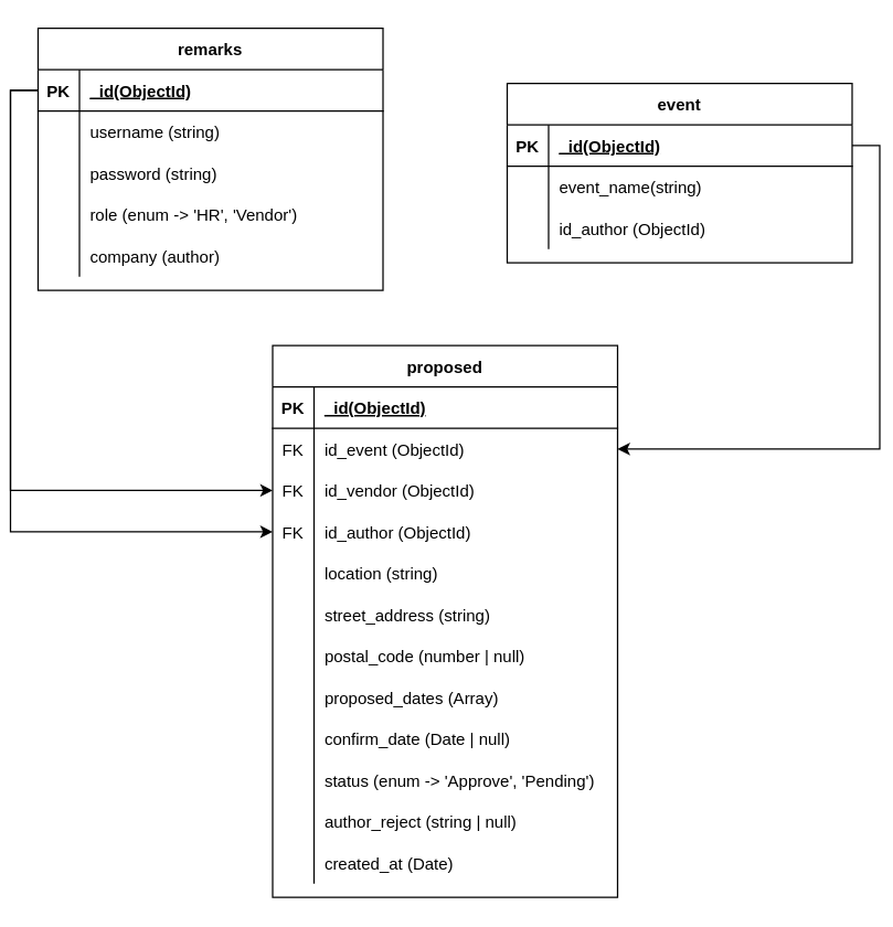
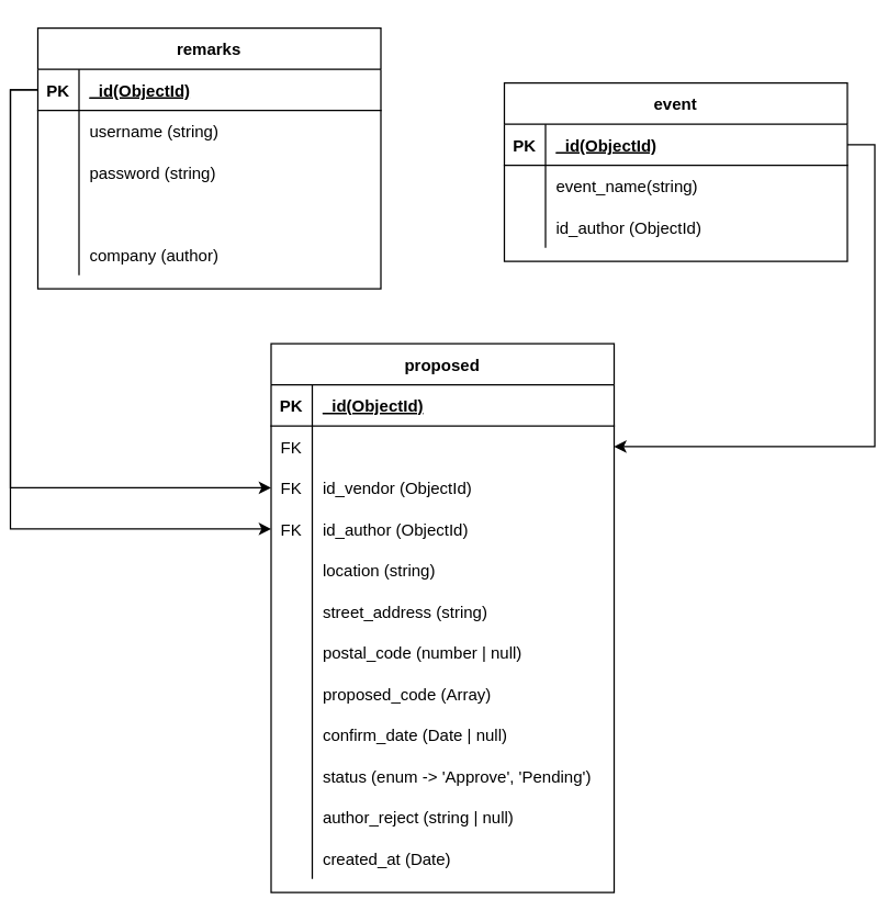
  <mxCell id="0" />
  <mxCell id="1" parent="0" />
  <mxCell id="2" value="remarks" style="shape=table;startSize=30;container=1;collapsible=1;childLayout=tableLayout;fixedRows=1;rowLines=0;fontStyle=1;align=center;resizeLast=1;" parent="1" vertex="1"><mxGeometry x="20" y="20" width="250" height="190" as="geometry" /></mxCell>
  <mxCell id="3" value="" style="shape=partialRectangle;collapsible=0;dropTarget=0;pointerEvents=0;fillColor=none;points=[[0,0.5],[1,0.5]];portConstraint=eastwest;top=0;left=0;right=0;bottom=1;" parent="2" vertex="1"><mxGeometry y="30" width="250" height="30" as="geometry" /></mxCell>
  <mxCell id="4" value="PK" style="shape=partialRectangle;overflow=hidden;connectable=0;fillColor=none;top=0;left=0;bottom=0;right=0;fontStyle=1;" parent="3" vertex="1"><mxGeometry width="30" height="30" as="geometry"><mxRectangle width="30" height="30" as="alternateBounds" /></mxGeometry></mxCell>
  <mxCell id="5" value="_id(ObjectId)" style="shape=partialRectangle;overflow=hidden;connectable=0;fillColor=none;top=0;left=0;bottom=0;right=0;align=left;spacingLeft=6;fontStyle=5;" parent="3" vertex="1"><mxGeometry x="30" width="220" height="30" as="geometry"><mxRectangle width="220" height="30" as="alternateBounds" /></mxGeometry></mxCell>
  <mxCell id="6" value="" style="shape=partialRectangle;collapsible=0;dropTarget=0;pointerEvents=0;fillColor=none;points=[[0,0.5],[1,0.5]];portConstraint=eastwest;top=0;left=0;right=0;bottom=0;" parent="2" vertex="1"><mxGeometry y="60" width="250" height="30" as="geometry" /></mxCell>
  <mxCell id="7" value="" style="shape=partialRectangle;overflow=hidden;connectable=0;fillColor=none;top=0;left=0;bottom=0;right=0;" parent="6" vertex="1"><mxGeometry width="30" height="30" as="geometry"><mxRectangle width="30" height="30" as="alternateBounds" /></mxGeometry></mxCell>
  <mxCell id="8" value="username (string)" style="shape=partialRectangle;overflow=hidden;connectable=0;fillColor=none;top=0;left=0;bottom=0;right=0;align=left;spacingLeft=6;" parent="6" vertex="1"><mxGeometry x="30" width="220" height="30" as="geometry"><mxRectangle width="220" height="30" as="alternateBounds" /></mxGeometry></mxCell>
  <mxCell id="9" value="" style="shape=partialRectangle;collapsible=0;dropTarget=0;pointerEvents=0;fillColor=none;points=[[0,0.5],[1,0.5]];portConstraint=eastwest;top=0;left=0;right=0;bottom=0;" parent="2" vertex="1"><mxGeometry y="90" width="250" height="30" as="geometry" /></mxCell>
  <mxCell id="10" value="" style="shape=partialRectangle;overflow=hidden;connectable=0;fillColor=none;top=0;left=0;bottom=0;right=0;" parent="9" vertex="1"><mxGeometry width="30" height="30" as="geometry"><mxRectangle width="30" height="30" as="alternateBounds" /></mxGeometry></mxCell>
  <mxCell id="11" value="password (string)" style="shape=partialRectangle;overflow=hidden;connectable=0;fillColor=none;top=0;left=0;bottom=0;right=0;align=left;spacingLeft=6;" parent="9" vertex="1"><mxGeometry x="30" width="220" height="30" as="geometry"><mxRectangle width="220" height="30" as="alternateBounds" /></mxGeometry></mxCell>
  <mxCell id="12" value="" style="shape=partialRectangle;collapsible=0;dropTarget=0;pointerEvents=0;fillColor=none;points=[[0,0.5],[1,0.5]];portConstraint=eastwest;top=0;left=0;right=0;bottom=0;" parent="2" vertex="1"><mxGeometry y="120" width="250" height="30" as="geometry" /></mxCell>
  <mxCell id="13" value="" style="shape=partialRectangle;overflow=hidden;connectable=0;fillColor=none;top=0;left=0;bottom=0;right=0;" parent="12" vertex="1"><mxGeometry width="30" height="30" as="geometry"><mxRectangle width="30" height="30" as="alternateBounds" /></mxGeometry></mxCell>
- <mxCell id="14" value="role (enum -&gt; 'HR', 'Vendor')" style="shape=partialRectangle;overflow=hidden;connectable=0;fillColor=none;top=0;left=0;bottom=0;right=0;align=left;spacingLeft=6;" parent="12" vertex="1"><mxGeometry x="30" width="220" height="30" as="geometry"><mxRectangle width="220" height="30" as="alternateBounds" /></mxGeometry></mxCell>
  <mxCell id="15" value="" style="shape=partialRectangle;collapsible=0;dropTarget=0;pointerEvents=0;fillColor=none;points=[[0,0.5],[1,0.5]];portConstraint=eastwest;top=0;left=0;right=0;bottom=0;" parent="2" vertex="1"><mxGeometry y="150" width="250" height="30" as="geometry" /></mxCell>
  <mxCell id="16" value="" style="shape=partialRectangle;overflow=hidden;connectable=0;fillColor=none;top=0;left=0;bottom=0;right=0;" parent="15" vertex="1"><mxGeometry width="30" height="30" as="geometry"><mxRectangle width="30" height="30" as="alternateBounds" /></mxGeometry></mxCell>
  <mxCell id="17" value="company (author)" style="shape=partialRectangle;overflow=hidden;connectable=0;fillColor=none;top=0;left=0;bottom=0;right=0;align=left;spacingLeft=6;" parent="15" vertex="1"><mxGeometry x="30" width="220" height="30" as="geometry"><mxRectangle width="220" height="30" as="alternateBounds" /></mxGeometry></mxCell>
  <mxCell id="18" value="event" style="shape=table;startSize=30;container=1;collapsible=1;childLayout=tableLayout;fixedRows=1;rowLines=0;fontStyle=1;align=center;resizeLast=1;" parent="1" vertex="1"><mxGeometry x="360" y="60" width="250" height="130" as="geometry" /></mxCell>
  <mxCell id="19" value="" style="shape=partialRectangle;collapsible=0;dropTarget=0;pointerEvents=0;fillColor=none;points=[[0,0.5],[1,0.5]];portConstraint=eastwest;top=0;left=0;right=0;bottom=1;" parent="18" vertex="1"><mxGeometry y="30" width="250" height="30" as="geometry" /></mxCell>
  <mxCell id="20" value="PK" style="shape=partialRectangle;overflow=hidden;connectable=0;fillColor=none;top=0;left=0;bottom=0;right=0;fontStyle=1;" parent="19" vertex="1"><mxGeometry width="30" height="30" as="geometry"><mxRectangle width="30" height="30" as="alternateBounds" /></mxGeometry></mxCell>
  <mxCell id="21" value="_id(ObjectId)" style="shape=partialRectangle;overflow=hidden;connectable=0;fillColor=none;top=0;left=0;bottom=0;right=0;align=left;spacingLeft=6;fontStyle=5;" parent="19" vertex="1"><mxGeometry x="30" width="220" height="30" as="geometry"><mxRectangle width="220" height="30" as="alternateBounds" /></mxGeometry></mxCell>
  <mxCell id="22" value="" style="shape=partialRectangle;collapsible=0;dropTarget=0;pointerEvents=0;fillColor=none;points=[[0,0.5],[1,0.5]];portConstraint=eastwest;top=0;left=0;right=0;bottom=0;" parent="18" vertex="1"><mxGeometry y="60" width="250" height="30" as="geometry" /></mxCell>
  <mxCell id="23" value="" style="shape=partialRectangle;overflow=hidden;connectable=0;fillColor=none;top=0;left=0;bottom=0;right=0;" parent="22" vertex="1"><mxGeometry width="30" height="30" as="geometry"><mxRectangle width="30" height="30" as="alternateBounds" /></mxGeometry></mxCell>
  <mxCell id="24" value="event_name(string)" style="shape=partialRectangle;overflow=hidden;connectable=0;fillColor=none;top=0;left=0;bottom=0;right=0;align=left;spacingLeft=6;" parent="22" vertex="1"><mxGeometry x="30" width="220" height="30" as="geometry"><mxRectangle width="220" height="30" as="alternateBounds" /></mxGeometry></mxCell>
  <mxCell id="25" value="" style="shape=partialRectangle;collapsible=0;dropTarget=0;pointerEvents=0;fillColor=none;points=[[0,0.5],[1,0.5]];portConstraint=eastwest;top=0;left=0;right=0;bottom=0;" parent="18" vertex="1"><mxGeometry y="90" width="250" height="30" as="geometry" /></mxCell>
  <mxCell id="26" value="" style="shape=partialRectangle;overflow=hidden;connectable=0;fillColor=none;top=0;left=0;bottom=0;right=0;" parent="25" vertex="1"><mxGeometry width="30" height="30" as="geometry"><mxRectangle width="30" height="30" as="alternateBounds" /></mxGeometry></mxCell>
  <mxCell id="27" value="id_author (ObjectId)" style="shape=partialRectangle;overflow=hidden;connectable=0;fillColor=none;top=0;left=0;bottom=0;right=0;align=left;spacingLeft=6;" parent="25" vertex="1"><mxGeometry x="30" width="220" height="30" as="geometry"><mxRectangle width="220" height="30" as="alternateBounds" /></mxGeometry></mxCell>
  <mxCell id="28" value="proposed" style="shape=table;startSize=30;container=1;collapsible=1;childLayout=tableLayout;fixedRows=1;rowLines=0;fontStyle=1;align=center;resizeLast=1;" parent="1" vertex="1"><mxGeometry x="190" y="250" width="250" height="400.0" as="geometry" /></mxCell>
  <mxCell id="29" value="" style="shape=partialRectangle;collapsible=0;dropTarget=0;pointerEvents=0;fillColor=none;points=[[0,0.5],[1,0.5]];portConstraint=eastwest;top=0;left=0;right=0;bottom=1;" parent="28" vertex="1"><mxGeometry y="30" width="250" height="30" as="geometry" /></mxCell>
  <mxCell id="30" value="PK" style="shape=partialRectangle;overflow=hidden;connectable=0;fillColor=none;top=0;left=0;bottom=0;right=0;fontStyle=1;" parent="29" vertex="1"><mxGeometry width="30" height="30" as="geometry"><mxRectangle width="30" height="30" as="alternateBounds" /></mxGeometry></mxCell>
  <mxCell id="31" value="_id(ObjectId)" style="shape=partialRectangle;overflow=hidden;connectable=0;fillColor=none;top=0;left=0;bottom=0;right=0;align=left;spacingLeft=6;fontStyle=5;" parent="29" vertex="1"><mxGeometry x="30" width="220" height="30" as="geometry"><mxRectangle width="220" height="30" as="alternateBounds" /></mxGeometry></mxCell>
  <mxCell id="32" value="" style="shape=partialRectangle;collapsible=0;dropTarget=0;pointerEvents=0;fillColor=none;points=[[0,0.5],[1,0.5]];portConstraint=eastwest;top=0;left=0;right=0;bottom=0;" parent="28" vertex="1"><mxGeometry y="60" width="250" height="30" as="geometry" /></mxCell>
  <mxCell id="33" value="FK" style="shape=partialRectangle;overflow=hidden;connectable=0;fillColor=none;top=0;left=0;bottom=0;right=0;" parent="32" vertex="1"><mxGeometry width="30" height="30" as="geometry"><mxRectangle width="30" height="30" as="alternateBounds" /></mxGeometry></mxCell>
- <mxCell id="34" value="id_event (ObjectId)" style="shape=partialRectangle;overflow=hidden;connectable=0;fillColor=none;top=0;left=0;bottom=0;right=0;align=left;spacingLeft=6;" parent="32" vertex="1"><mxGeometry x="30" width="220" height="30" as="geometry"><mxRectangle width="220" height="30" as="alternateBounds" /></mxGeometry></mxCell>
  <mxCell id="35" value="" style="shape=partialRectangle;collapsible=0;dropTarget=0;pointerEvents=0;fillColor=none;points=[[0,0.5],[1,0.5]];portConstraint=eastwest;top=0;left=0;right=0;bottom=0;" parent="28" vertex="1"><mxGeometry y="90" width="250" height="30" as="geometry" /></mxCell>
  <mxCell id="36" value="FK" style="shape=partialRectangle;overflow=hidden;connectable=0;fillColor=none;top=0;left=0;bottom=0;right=0;" parent="35" vertex="1"><mxGeometry width="30" height="30" as="geometry"><mxRectangle width="30" height="30" as="alternateBounds" /></mxGeometry></mxCell>
  <mxCell id="37" value="id_vendor (ObjectId)" style="shape=partialRectangle;overflow=hidden;connectable=0;fillColor=none;top=0;left=0;bottom=0;right=0;align=left;spacingLeft=6;" parent="35" vertex="1"><mxGeometry x="30" width="220" height="30" as="geometry"><mxRectangle width="220" height="30" as="alternateBounds" /></mxGeometry></mxCell>
  <mxCell id="38" value="" style="shape=partialRectangle;collapsible=0;dropTarget=0;pointerEvents=0;fillColor=none;points=[[0,0.5],[1,0.5]];portConstraint=eastwest;top=0;left=0;right=0;bottom=0;" parent="28" vertex="1"><mxGeometry y="120" width="250" height="30" as="geometry" /></mxCell>
  <mxCell id="39" value="FK" style="shape=partialRectangle;overflow=hidden;connectable=0;fillColor=none;top=0;left=0;bottom=0;right=0;" parent="38" vertex="1"><mxGeometry width="30" height="30" as="geometry"><mxRectangle width="30" height="30" as="alternateBounds" /></mxGeometry></mxCell>
  <mxCell id="40" value="id_author (ObjectId)" style="shape=partialRectangle;overflow=hidden;connectable=0;fillColor=none;top=0;left=0;bottom=0;right=0;align=left;spacingLeft=6;" parent="38" vertex="1"><mxGeometry x="30" width="220" height="30" as="geometry"><mxRectangle width="220" height="30" as="alternateBounds" /></mxGeometry></mxCell>
  <mxCell id="41" value="" style="shape=partialRectangle;collapsible=0;dropTarget=0;pointerEvents=0;fillColor=none;points=[[0,0.5],[1,0.5]];portConstraint=eastwest;top=0;left=0;right=0;bottom=0;" parent="28" vertex="1"><mxGeometry y="150" width="250" height="30" as="geometry" /></mxCell>
  <mxCell id="42" value="" style="shape=partialRectangle;overflow=hidden;connectable=0;fillColor=none;top=0;left=0;bottom=0;right=0;" parent="41" vertex="1"><mxGeometry width="30" height="30" as="geometry"><mxRectangle width="30" height="30" as="alternateBounds" /></mxGeometry></mxCell>
  <mxCell id="43" value="location (string)" style="shape=partialRectangle;overflow=hidden;connectable=0;fillColor=none;top=0;left=0;bottom=0;right=0;align=left;spacingLeft=6;" parent="41" vertex="1"><mxGeometry x="30" width="220" height="30" as="geometry"><mxRectangle width="220" height="30" as="alternateBounds" /></mxGeometry></mxCell>
  <mxCell id="44" value="" style="shape=partialRectangle;collapsible=0;dropTarget=0;pointerEvents=0;fillColor=none;points=[[0,0.5],[1,0.5]];portConstraint=eastwest;top=0;left=0;right=0;bottom=0;" parent="28" vertex="1"><mxGeometry y="180" width="250" height="30" as="geometry" /></mxCell>
  <mxCell id="45" value="" style="shape=partialRectangle;overflow=hidden;connectable=0;fillColor=none;top=0;left=0;bottom=0;right=0;" parent="44" vertex="1"><mxGeometry width="30" height="30" as="geometry"><mxRectangle width="30" height="30" as="alternateBounds" /></mxGeometry></mxCell>
  <mxCell id="46" value="street_address (string)" style="shape=partialRectangle;overflow=hidden;connectable=0;fillColor=none;top=0;left=0;bottom=0;right=0;align=left;spacingLeft=6;" parent="44" vertex="1"><mxGeometry x="30" width="220" height="30" as="geometry"><mxRectangle width="220" height="30" as="alternateBounds" /></mxGeometry></mxCell>
  <mxCell id="47" value="" style="shape=partialRectangle;collapsible=0;dropTarget=0;pointerEvents=0;fillColor=none;points=[[0,0.5],[1,0.5]];portConstraint=eastwest;top=0;left=0;right=0;bottom=0;" parent="28" vertex="1"><mxGeometry y="210" width="250" height="30" as="geometry" /></mxCell>
  <mxCell id="48" value="" style="shape=partialRectangle;overflow=hidden;connectable=0;fillColor=none;top=0;left=0;bottom=0;right=0;" parent="47" vertex="1"><mxGeometry width="30" height="30" as="geometry"><mxRectangle width="30" height="30" as="alternateBounds" /></mxGeometry></mxCell>
  <mxCell id="49" value="postal_code (number | null)" style="shape=partialRectangle;overflow=hidden;connectable=0;fillColor=none;top=0;left=0;bottom=0;right=0;align=left;spacingLeft=6;" parent="47" vertex="1"><mxGeometry x="30" width="220" height="30" as="geometry"><mxRectangle width="220" height="30" as="alternateBounds" /></mxGeometry></mxCell>
  <mxCell id="50" value="" style="shape=partialRectangle;collapsible=0;dropTarget=0;pointerEvents=0;fillColor=none;points=[[0,0.5],[1,0.5]];portConstraint=eastwest;top=0;left=0;right=0;bottom=0;" parent="28" vertex="1"><mxGeometry y="240" width="250" height="30" as="geometry" /></mxCell>
  <mxCell id="51" value="" style="shape=partialRectangle;overflow=hidden;connectable=0;fillColor=none;top=0;left=0;bottom=0;right=0;" parent="50" vertex="1"><mxGeometry width="30" height="30" as="geometry"><mxRectangle width="30" height="30" as="alternateBounds" /></mxGeometry></mxCell>
- <mxCell id="52" value="proposed_dates (Array)" style="shape=partialRectangle;overflow=hidden;connectable=0;fillColor=none;top=0;left=0;bottom=0;right=0;align=left;spacingLeft=6;" parent="50" vertex="1"><mxGeometry x="30" width="220" height="30" as="geometry"><mxRectangle width="220" height="30" as="alternateBounds" /></mxGeometry></mxCell>
+ <mxCell id="52" value="proposed_code (Array)" style="shape=partialRectangle;overflow=hidden;connectable=0;fillColor=none;top=0;left=0;bottom=0;right=0;align=left;spacingLeft=6;" parent="50" vertex="1"><mxGeometry x="30" width="220" height="30" as="geometry"><mxRectangle width="220" height="30" as="alternateBounds" /></mxGeometry></mxCell>
  <mxCell id="53" value="" style="shape=partialRectangle;collapsible=0;dropTarget=0;pointerEvents=0;fillColor=none;points=[[0,0.5],[1,0.5]];portConstraint=eastwest;top=0;left=0;right=0;bottom=0;" parent="28" vertex="1"><mxGeometry y="270" width="250" height="30" as="geometry" /></mxCell>
  <mxCell id="54" value="" style="shape=partialRectangle;overflow=hidden;connectable=0;fillColor=none;top=0;left=0;bottom=0;right=0;" parent="53" vertex="1"><mxGeometry width="30" height="30" as="geometry"><mxRectangle width="30" height="30" as="alternateBounds" /></mxGeometry></mxCell>
  <mxCell id="55" value="confirm_date (Date | null)" style="shape=partialRectangle;overflow=hidden;connectable=0;fillColor=none;top=0;left=0;bottom=0;right=0;align=left;spacingLeft=6;" parent="53" vertex="1"><mxGeometry x="30" width="220" height="30" as="geometry"><mxRectangle width="220" height="30" as="alternateBounds" /></mxGeometry></mxCell>
  <mxCell id="56" value="" style="shape=partialRectangle;collapsible=0;dropTarget=0;pointerEvents=0;fillColor=none;points=[[0,0.5],[1,0.5]];portConstraint=eastwest;top=0;left=0;right=0;bottom=0;" parent="28" vertex="1"><mxGeometry y="300" width="250" height="30" as="geometry" /></mxCell>
  <mxCell id="57" value="" style="shape=partialRectangle;overflow=hidden;connectable=0;fillColor=none;top=0;left=0;bottom=0;right=0;" parent="56" vertex="1"><mxGeometry width="30" height="30" as="geometry"><mxRectangle width="30" height="30" as="alternateBounds" /></mxGeometry></mxCell>
  <mxCell id="58" value="status (enum -&gt; 'Approve', 'Pending')" style="shape=partialRectangle;overflow=hidden;connectable=0;fillColor=none;top=0;left=0;bottom=0;right=0;align=left;spacingLeft=6;" parent="56" vertex="1"><mxGeometry x="30" width="220" height="30" as="geometry"><mxRectangle width="220" height="30" as="alternateBounds" /></mxGeometry></mxCell>
  <mxCell id="59" value="" style="shape=partialRectangle;collapsible=0;dropTarget=0;pointerEvents=0;fillColor=none;points=[[0,0.5],[1,0.5]];portConstraint=eastwest;top=0;left=0;right=0;bottom=0;" parent="28" vertex="1"><mxGeometry y="330" width="250" height="30" as="geometry" /></mxCell>
  <mxCell id="60" value="" style="shape=partialRectangle;overflow=hidden;connectable=0;fillColor=none;top=0;left=0;bottom=0;right=0;" parent="59" vertex="1"><mxGeometry width="30" height="30" as="geometry"><mxRectangle width="30" height="30" as="alternateBounds" /></mxGeometry></mxCell>
  <mxCell id="61" value="author_reject (string | null)" style="shape=partialRectangle;overflow=hidden;connectable=0;fillColor=none;top=0;left=0;bottom=0;right=0;align=left;spacingLeft=6;" parent="59" vertex="1"><mxGeometry x="30" width="220" height="30" as="geometry"><mxRectangle width="220" height="30" as="alternateBounds" /></mxGeometry></mxCell>
  <mxCell id="62" value="" style="shape=partialRectangle;collapsible=0;dropTarget=0;pointerEvents=0;fillColor=none;points=[[0,0.5],[1,0.5]];portConstraint=eastwest;top=0;left=0;right=0;bottom=0;" parent="28" vertex="1"><mxGeometry y="360" width="250" height="30" as="geometry" /></mxCell>
  <mxCell id="63" value="" style="shape=partialRectangle;overflow=hidden;connectable=0;fillColor=none;top=0;left=0;bottom=0;right=0;" parent="62" vertex="1"><mxGeometry width="30" height="30" as="geometry"><mxRectangle width="30" height="30" as="alternateBounds" /></mxGeometry></mxCell>
  <mxCell id="64" value="created_at (Date)" style="shape=partialRectangle;overflow=hidden;connectable=0;fillColor=none;top=0;left=0;bottom=0;right=0;align=left;spacingLeft=6;" parent="62" vertex="1"><mxGeometry x="30" width="220" height="30" as="geometry"><mxRectangle width="220" height="30" as="alternateBounds" /></mxGeometry></mxCell>
  <mxCell id="65" style="edgeStyle=orthogonalEdgeStyle;rounded=0;orthogonalLoop=1;jettySize=auto;html=1;exitX=0;exitY=0.5;exitDx=0;exitDy=0;entryX=0;entryY=0.5;entryDx=0;entryDy=0;" parent="1" source="3" target="35" edge="1"><mxGeometry relative="1" as="geometry" /></mxCell>
  <mxCell id="66" style="edgeStyle=orthogonalEdgeStyle;rounded=0;orthogonalLoop=1;jettySize=auto;html=1;exitX=0;exitY=0.5;exitDx=0;exitDy=0;entryX=0;entryY=0.5;entryDx=0;entryDy=0;" parent="1" source="3" target="38" edge="1"><mxGeometry relative="1" as="geometry" /></mxCell>
  <mxCell id="67" style="edgeStyle=orthogonalEdgeStyle;rounded=0;orthogonalLoop=1;jettySize=auto;html=1;exitX=1;exitY=0.5;exitDx=0;exitDy=0;entryX=1;entryY=0.5;entryDx=0;entryDy=0;" parent="1" source="19" target="32" edge="1"><mxGeometry relative="1" as="geometry" /></mxCell>
